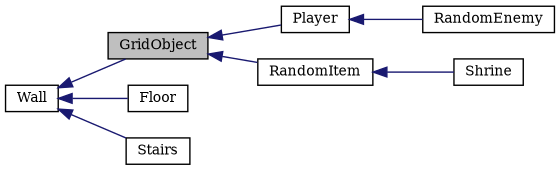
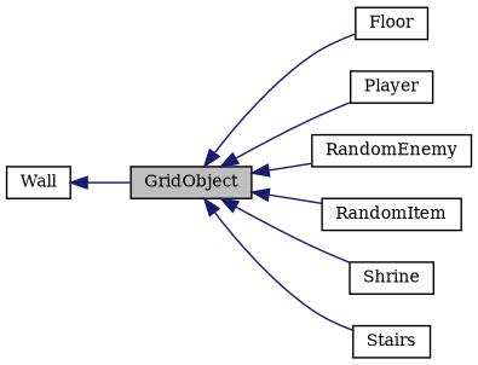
  digraph {
    fontname="DejaVu Serif"
    rankdir=LR
    node [color=black fillcolor=white fontname="DejaVu Serif" fontsize=10 shape=record style=filled]
    edge [color=midnightblue dir=back fontname="DejaVu Serif" fontsize=10 labelfontname=Helvetica labelfontsize=10 style=solid]
    n1 [fillcolor=grey75 fontcolor=black height=0.2 label=GridObject width=0.4]
    n2 [height=0.2 label=Floor width=0.4]
    n3 [height=0.2 label=Player width=0.4]
    n4 [height=0.2 label=RandomEnemy width=0.4]
    n5 [height=0.2 label=RandomItem width=0.4]
    n6 [height=0.2 label=Shrine width=0.4]
    n7 [height=0.2 label=Stairs width=0.4]
    n8 [height=0.2 label=Wall width=0.4]
-   n8 -> n2
+   n1 -> n2
    n1 -> n3
-   n3 -> n4
+   n1 -> n4
    n1 -> n5
-   n5 -> n6
-   n8 -> n7
+   n1 -> n6
+   n1 -> n7
    n8 -> n1
  }
